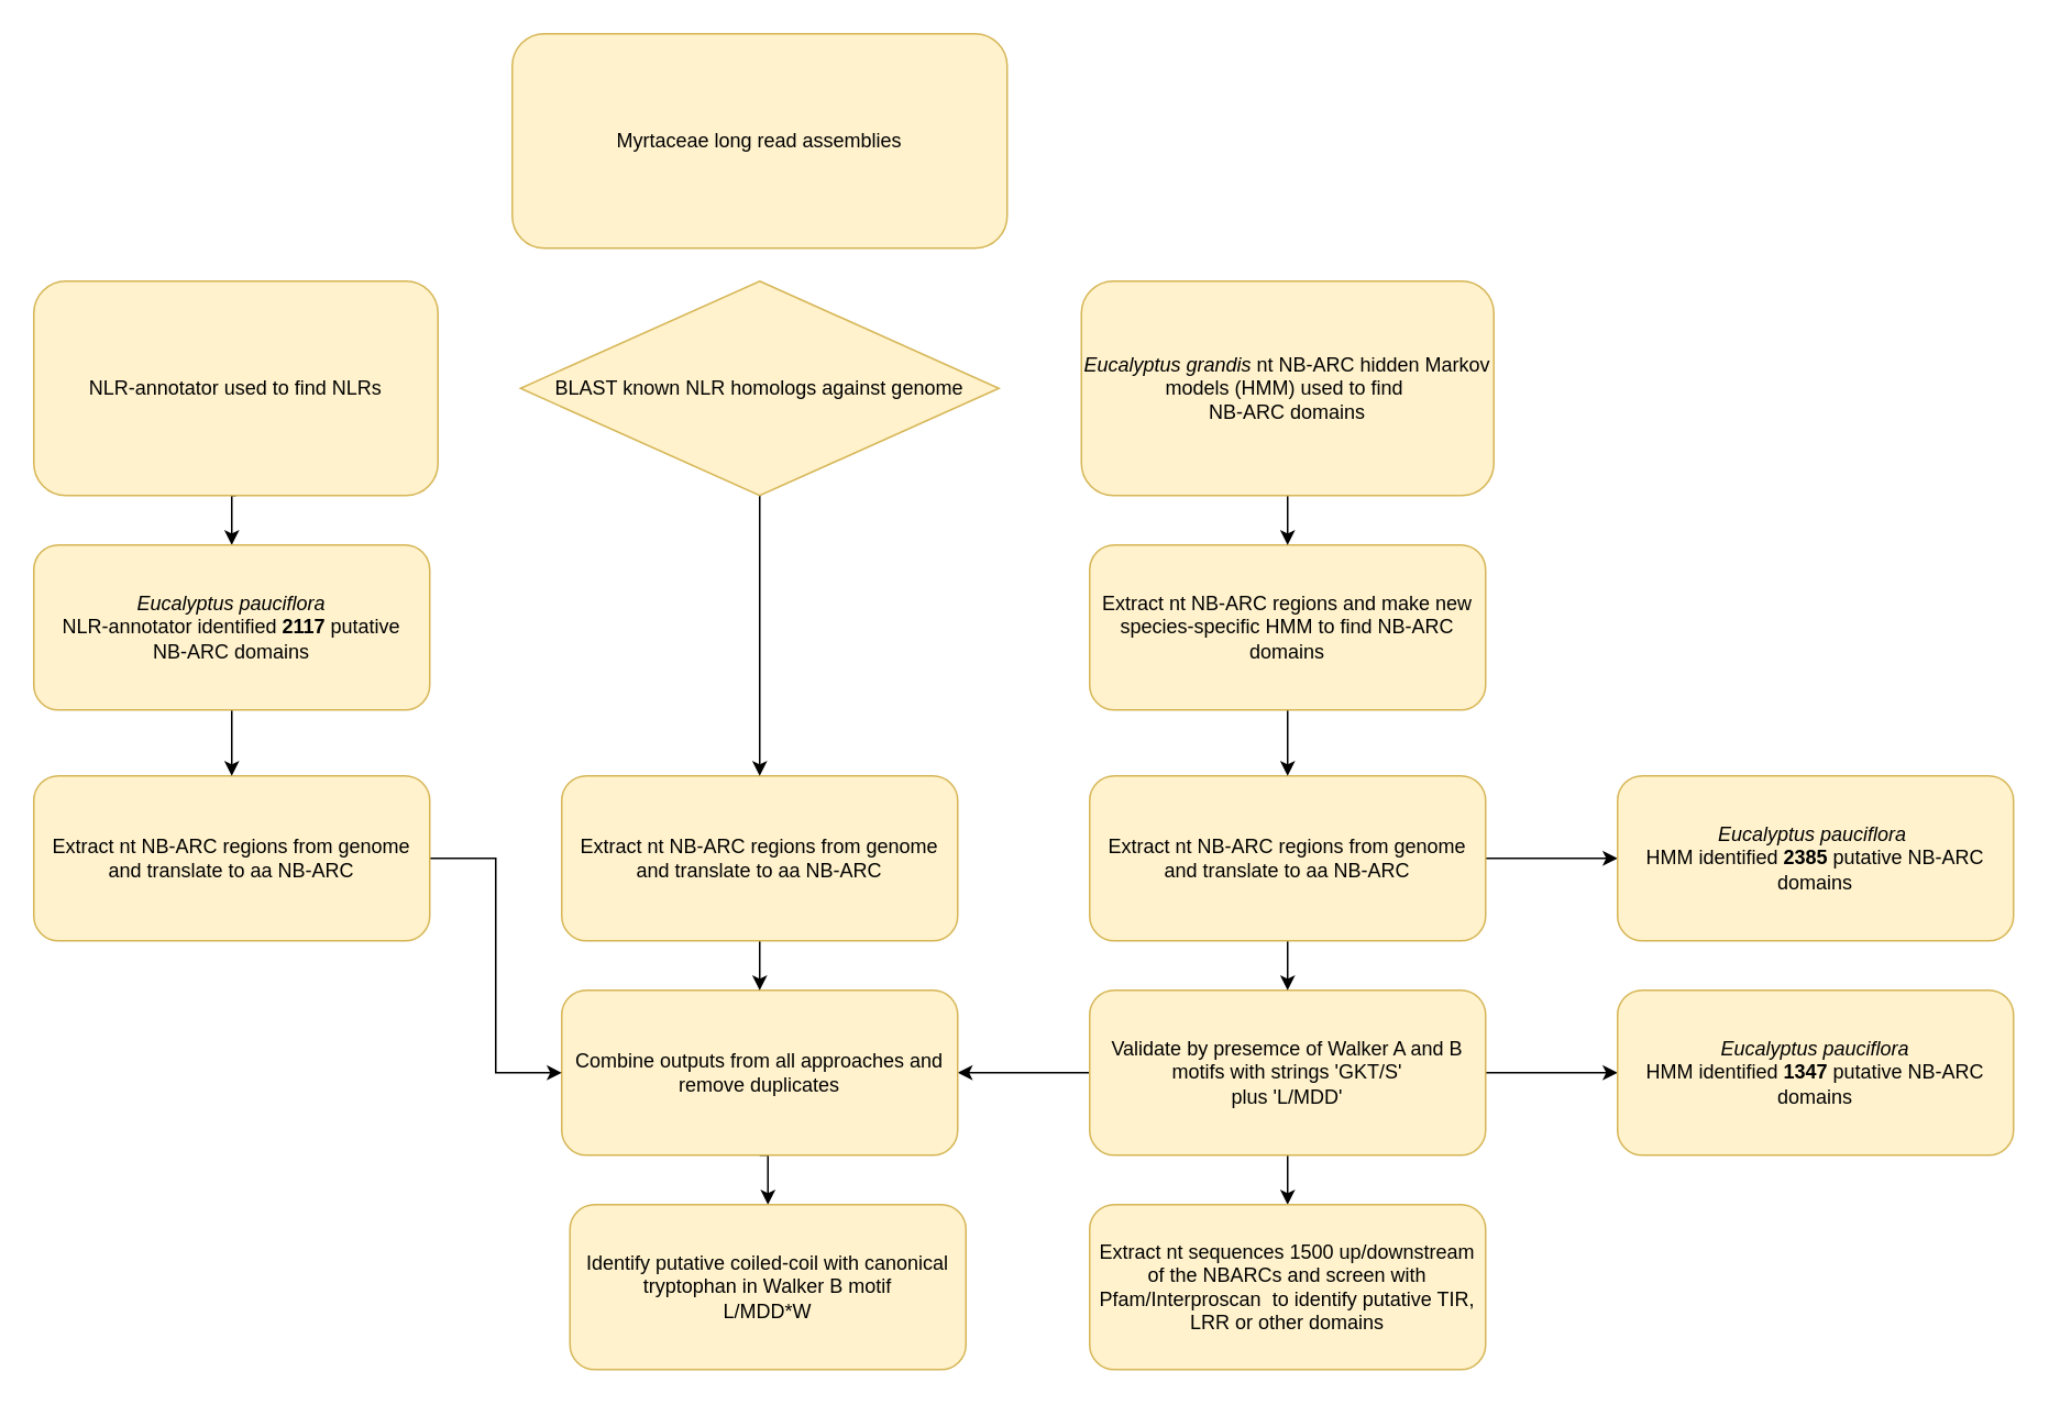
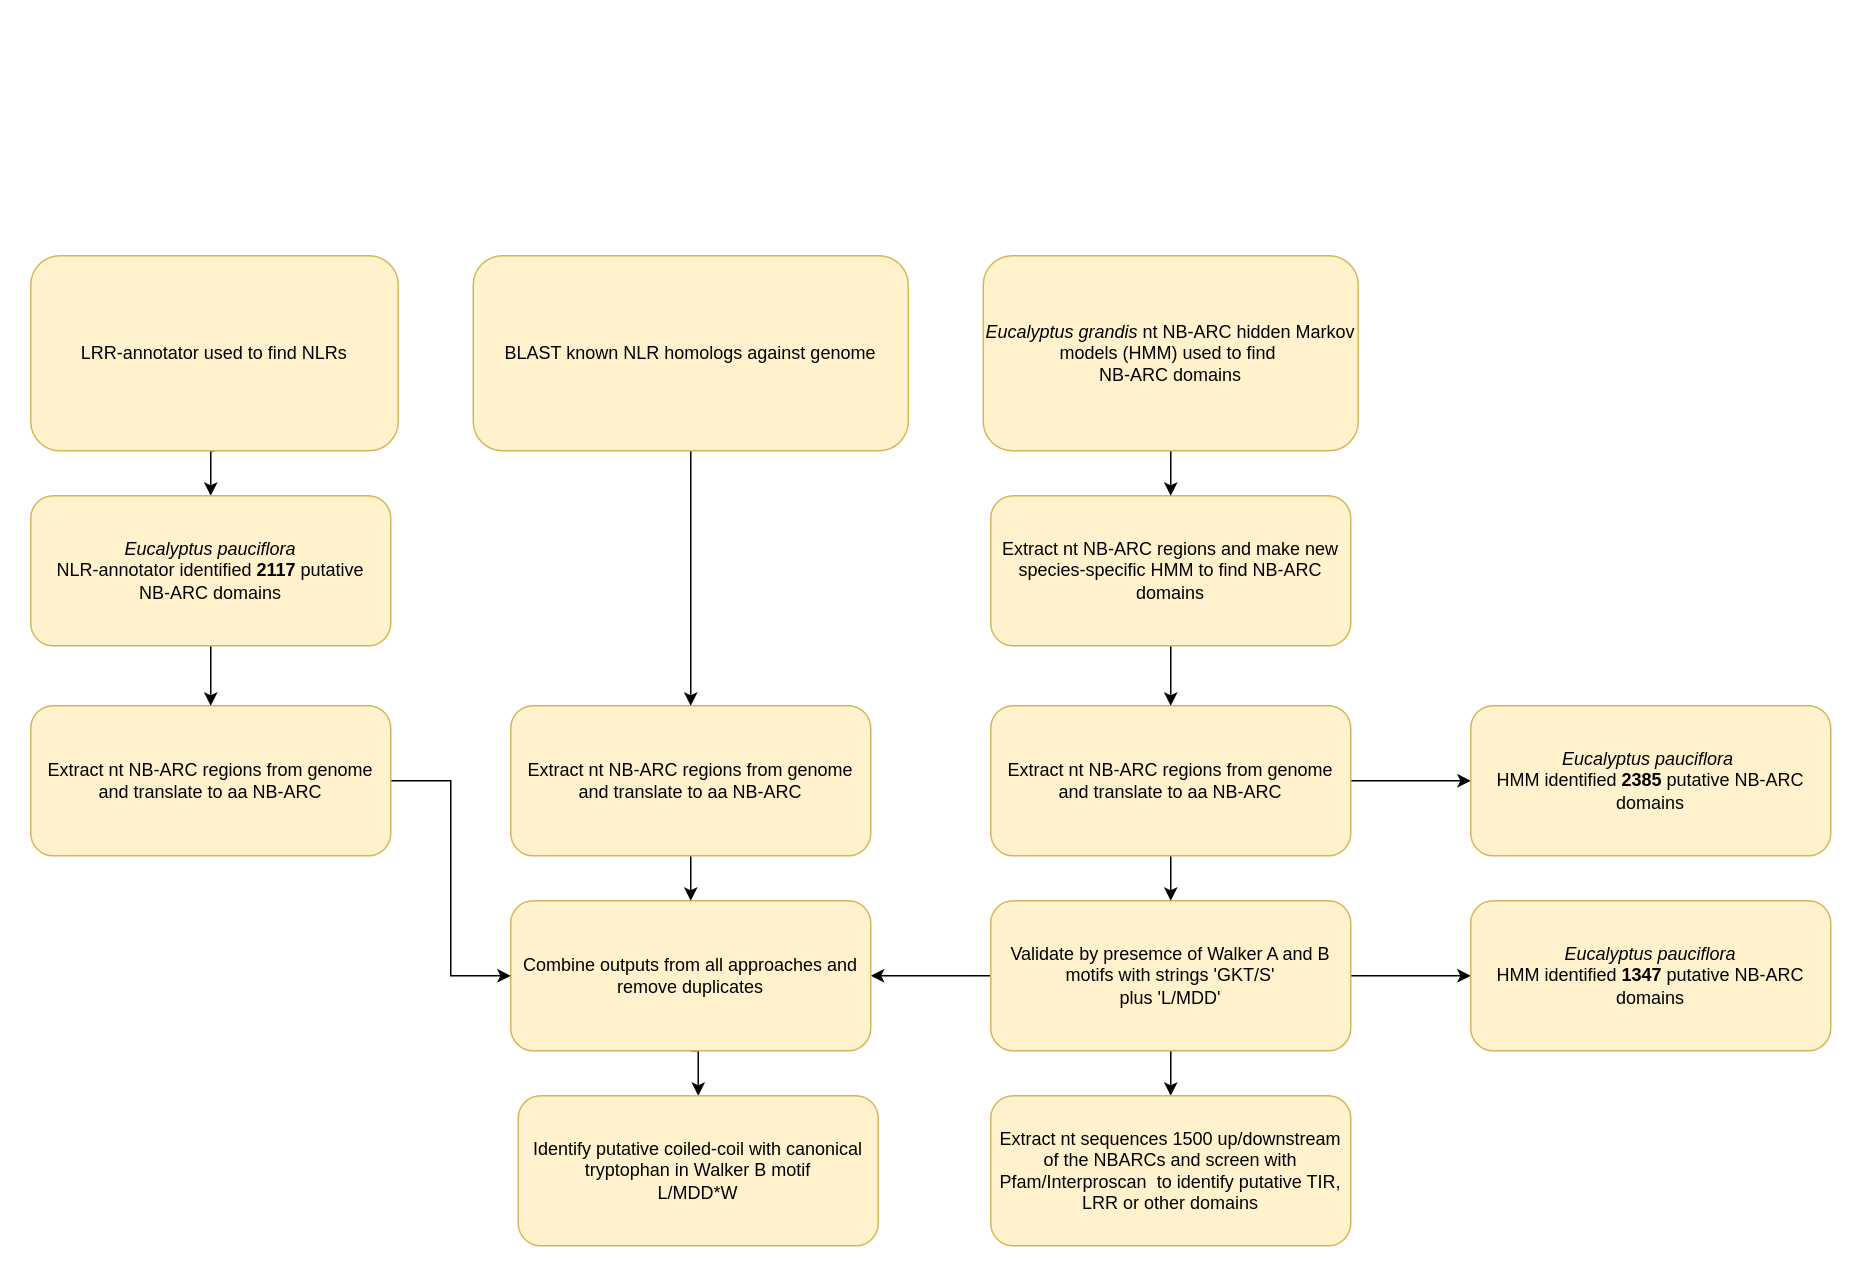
  <mxCell id="0" />
  <mxCell id="1" parent="0" />
  <mxCell id="2" style="edgeStyle=orthogonalEdgeStyle;rounded=0;orthogonalLoop=1;jettySize=auto;html=1;exitX=0.5;exitY=1;exitDx=0;exitDy=0;entryX=0.5;entryY=0;entryDx=0;entryDy=0;" parent="1" source="3" target="29" edge="1"><mxGeometry relative="1" as="geometry" /></mxCell>
- <mxCell id="3" value="NLR-annotator used to find NLRs&lt;br&gt;" style="rounded=1;whiteSpace=wrap;html=1;fontSize=12;glass=0;strokeWidth=1;shadow=0;fillColor=#fff2cc;strokeColor=#d6b656;" parent="1" vertex="1"><mxGeometry x="20" y="170" width="245" height="130" as="geometry" /></mxCell>
+ <mxCell id="3" value="LRR-annotator used to find NLRs&lt;br&gt;" style="rounded=1;whiteSpace=wrap;html=1;fontSize=12;glass=0;strokeWidth=1;shadow=0;fillColor=#fff2cc;strokeColor=#d6b656;" parent="1" vertex="1"><mxGeometry x="20" y="170" width="245" height="130" as="geometry" /></mxCell>
  <mxCell id="4" style="edgeStyle=orthogonalEdgeStyle;rounded=0;orthogonalLoop=1;jettySize=auto;html=1;exitX=0;exitY=0.5;exitDx=0;exitDy=0;entryX=1;entryY=0.5;entryDx=0;entryDy=0;" parent="1" source="7" target="10" edge="1"><mxGeometry relative="1" as="geometry" /></mxCell>
  <mxCell id="5" style="edgeStyle=orthogonalEdgeStyle;rounded=0;orthogonalLoop=1;jettySize=auto;html=1;exitX=0.5;exitY=1;exitDx=0;exitDy=0;entryX=0.5;entryY=0;entryDx=0;entryDy=0;" parent="1" source="7" target="27" edge="1"><mxGeometry relative="1" as="geometry" /></mxCell>
  <mxCell id="6" value="" style="edgeStyle=orthogonalEdgeStyle;rounded=0;orthogonalLoop=1;jettySize=auto;html=1;" parent="1" source="7" target="8" edge="1"><mxGeometry relative="1" as="geometry" /></mxCell>
  <mxCell id="7" value="Validate by presemce of Walker A and B motifs with strings 'GKT/S' &lt;br&gt;plus 'L/MDD'" style="rounded=1;whiteSpace=wrap;html=1;fontSize=12;glass=0;strokeWidth=1;shadow=0;fillColor=#fff2cc;strokeColor=#d6b656;" parent="1" vertex="1"><mxGeometry x="660" y="600" width="240" height="100" as="geometry" /></mxCell>
  <mxCell id="8" value="&lt;i&gt;Eucalyptus pauciflora &lt;/i&gt;&lt;br&gt;HMM identified &lt;b&gt;1347 &lt;/b&gt;putative NB-ARC domains" style="rounded=1;whiteSpace=wrap;html=1;fontSize=12;glass=0;strokeWidth=1;shadow=0;fillColor=#fff2cc;strokeColor=#d6b656;" parent="1" vertex="1"><mxGeometry x="980" y="600" width="240" height="100" as="geometry" /></mxCell>
  <mxCell id="9" style="edgeStyle=orthogonalEdgeStyle;rounded=0;orthogonalLoop=1;jettySize=auto;html=1;exitX=0.5;exitY=1;exitDx=0;exitDy=0;entryX=0.5;entryY=0;entryDx=0;entryDy=0;" parent="1" source="10" target="11" edge="1"><mxGeometry relative="1" as="geometry" /></mxCell>
  <mxCell id="10" value="Combine outputs from all approaches and remove duplicates" style="rounded=1;whiteSpace=wrap;html=1;fontSize=12;glass=0;strokeWidth=1;shadow=0;fillColor=#fff2cc;strokeColor=#d6b656;" parent="1" vertex="1"><mxGeometry x="340" y="600" width="240" height="100" as="geometry" /></mxCell>
  <mxCell id="11" value="Identify putative coiled-coil with canonical tryptophan in Walker B motif&lt;br&gt;L/MDD*W" style="rounded=1;whiteSpace=wrap;html=1;fontSize=12;glass=0;strokeWidth=1;shadow=0;fillColor=#fff2cc;strokeColor=#d6b656;" parent="1" vertex="1"><mxGeometry x="345" y="730" width="240" height="100" as="geometry" /></mxCell>
- <mxCell id="12" value="Myrtaceae long read assemblies" style="rounded=1;whiteSpace=wrap;html=1;fontSize=12;glass=0;strokeWidth=1;shadow=0;fillColor=#fff2cc;strokeColor=#d6b656;" parent="1" vertex="1"><mxGeometry x="310" y="20" width="300" height="130" as="geometry" /></mxCell>
  <mxCell id="13" value="" style="edgeStyle=orthogonalEdgeStyle;rounded=0;orthogonalLoop=1;jettySize=auto;html=1;" parent="1" source="15" target="7" edge="1"><mxGeometry relative="1" as="geometry" /></mxCell>
  <mxCell id="14" value="" style="edgeStyle=orthogonalEdgeStyle;rounded=0;orthogonalLoop=1;jettySize=auto;html=1;" parent="1" source="15" target="20" edge="1"><mxGeometry relative="1" as="geometry" /></mxCell>
  <mxCell id="15" value="Extract nt NB-ARC regions from genome and translate to aa NB-ARC" style="rounded=1;whiteSpace=wrap;html=1;fontSize=12;glass=0;strokeWidth=1;shadow=0;fillColor=#fff2cc;strokeColor=#d6b656;" parent="1" vertex="1"><mxGeometry x="660" y="470" width="240" height="100" as="geometry" /></mxCell>
  <mxCell id="16" style="edgeStyle=orthogonalEdgeStyle;rounded=0;orthogonalLoop=1;jettySize=auto;html=1;exitX=0.5;exitY=1;exitDx=0;exitDy=0;entryX=0.5;entryY=0;entryDx=0;entryDy=0;" parent="1" source="17" target="10" edge="1"><mxGeometry relative="1" as="geometry" /></mxCell>
  <mxCell id="17" value="Extract nt NB-ARC regions from genome and translate to aa NB-ARC" style="rounded=1;whiteSpace=wrap;html=1;fontSize=12;glass=0;strokeWidth=1;shadow=0;fillColor=#fff2cc;strokeColor=#d6b656;" parent="1" vertex="1"><mxGeometry x="340" y="470" width="240" height="100" as="geometry" /></mxCell>
  <mxCell id="18" style="edgeStyle=orthogonalEdgeStyle;rounded=0;orthogonalLoop=1;jettySize=auto;html=1;exitX=1;exitY=0.5;exitDx=0;exitDy=0;entryX=0;entryY=0.5;entryDx=0;entryDy=0;" parent="1" source="19" target="10" edge="1"><mxGeometry relative="1" as="geometry" /></mxCell>
  <mxCell id="19" value="Extract nt NB-ARC regions from genome and translate to aa NB-ARC" style="rounded=1;whiteSpace=wrap;html=1;fontSize=12;glass=0;strokeWidth=1;shadow=0;fillColor=#fff2cc;strokeColor=#d6b656;" parent="1" vertex="1"><mxGeometry x="20" y="470" width="240" height="100" as="geometry" /></mxCell>
  <mxCell id="20" value="&lt;i&gt;Eucalyptus pauciflora&amp;nbsp;&lt;/i&gt;&lt;br&gt;HMM identified &lt;b&gt;2385&amp;nbsp;&lt;/b&gt;putative NB-ARC domains" style="rounded=1;whiteSpace=wrap;html=1;fontSize=12;glass=0;strokeWidth=1;shadow=0;fillColor=#fff2cc;strokeColor=#d6b656;" parent="1" vertex="1"><mxGeometry x="980" y="470" width="240" height="100" as="geometry" /></mxCell>
  <mxCell id="21" value="" style="edgeStyle=orthogonalEdgeStyle;rounded=0;orthogonalLoop=1;jettySize=auto;html=1;" parent="1" source="22" target="15" edge="1"><mxGeometry relative="1" as="geometry" /></mxCell>
  <mxCell id="22" value="Extract nt NB-ARC regions and make new species-specific HMM to find NB-ARC domains" style="rounded=1;whiteSpace=wrap;html=1;fontSize=12;glass=0;strokeWidth=1;shadow=0;fillColor=#fff2cc;strokeColor=#d6b656;" parent="1" vertex="1"><mxGeometry x="660" y="330" width="240" height="100" as="geometry" /></mxCell>
  <mxCell id="23" style="edgeStyle=orthogonalEdgeStyle;rounded=0;orthogonalLoop=1;jettySize=auto;html=1;exitX=0.5;exitY=1;exitDx=0;exitDy=0;entryX=0.5;entryY=0;entryDx=0;entryDy=0;" parent="1" source="24" target="22" edge="1"><mxGeometry relative="1" as="geometry" /></mxCell>
  <mxCell id="24" value="&lt;i&gt;Eucalyptus grandis&lt;/i&gt;&amp;nbsp;nt NB-ARC hidden Markov models (HMM) used to find&amp;nbsp;&lt;br&gt;NB-ARC domains" style="rounded=1;whiteSpace=wrap;html=1;fontSize=12;glass=0;strokeWidth=1;shadow=0;fillColor=#fff2cc;strokeColor=#d6b656;" parent="1" vertex="1"><mxGeometry x="655" y="170" width="250" height="130" as="geometry" /></mxCell>
  <mxCell id="25" style="edgeStyle=orthogonalEdgeStyle;rounded=0;orthogonalLoop=1;jettySize=auto;html=1;entryX=0.5;entryY=0;entryDx=0;entryDy=0;entryPerimeter=0;" parent="1" source="26" edge="1" target="17"><mxGeometry relative="1" as="geometry"><mxPoint x="460" y="460" as="targetPoint" /></mxGeometry></mxCell>
- <mxCell id="26" value="BLAST known NLR homologs against genome" style="rhombus;whiteSpace=wrap;html=1;fontSize=12;glass=0;strokeWidth=1;shadow=0;fillColor=#fff2cc;strokeColor=#d6b656;" parent="1" vertex="1"><mxGeometry x="315" y="170" width="290" height="130" as="geometry" /></mxCell>
+ <mxCell id="26" value="BLAST known NLR homologs against genome" style="rounded=1;whiteSpace=wrap;html=1;fontSize=12;glass=0;strokeWidth=1;shadow=0;fillColor=#fff2cc;strokeColor=#d6b656;" parent="1" vertex="1"><mxGeometry x="315" y="170" width="290" height="130" as="geometry" /></mxCell>
  <mxCell id="27" value="Extract nt sequences 1500 up/downstream of the NBARCs and screen with Pfam/Interproscan&amp;nbsp; to identify putative TIR, LRR or other domains" style="rounded=1;whiteSpace=wrap;html=1;fontSize=12;glass=0;strokeWidth=1;shadow=0;fillColor=#fff2cc;strokeColor=#d6b656;" parent="1" vertex="1"><mxGeometry x="660" y="730" width="240" height="100" as="geometry" /></mxCell>
  <mxCell id="28" style="edgeStyle=orthogonalEdgeStyle;rounded=0;orthogonalLoop=1;jettySize=auto;html=1;exitX=0.5;exitY=1;exitDx=0;exitDy=0;entryX=0.5;entryY=0;entryDx=0;entryDy=0;" parent="1" source="29" target="19" edge="1"><mxGeometry relative="1" as="geometry" /></mxCell>
  <mxCell id="29" value="&lt;i&gt;Eucalyptus pauciflora &lt;/i&gt;&lt;br&gt;NLR-annotator identified&lt;b&gt;&amp;nbsp;2117&amp;nbsp;&lt;/b&gt;putative &lt;br&gt;NB-ARC domains" style="rounded=1;whiteSpace=wrap;html=1;fontSize=12;glass=0;strokeWidth=1;shadow=0;fillColor=#fff2cc;strokeColor=#d6b656;" parent="1" vertex="1"><mxGeometry x="20" y="330" width="240" height="100" as="geometry" /></mxCell>
